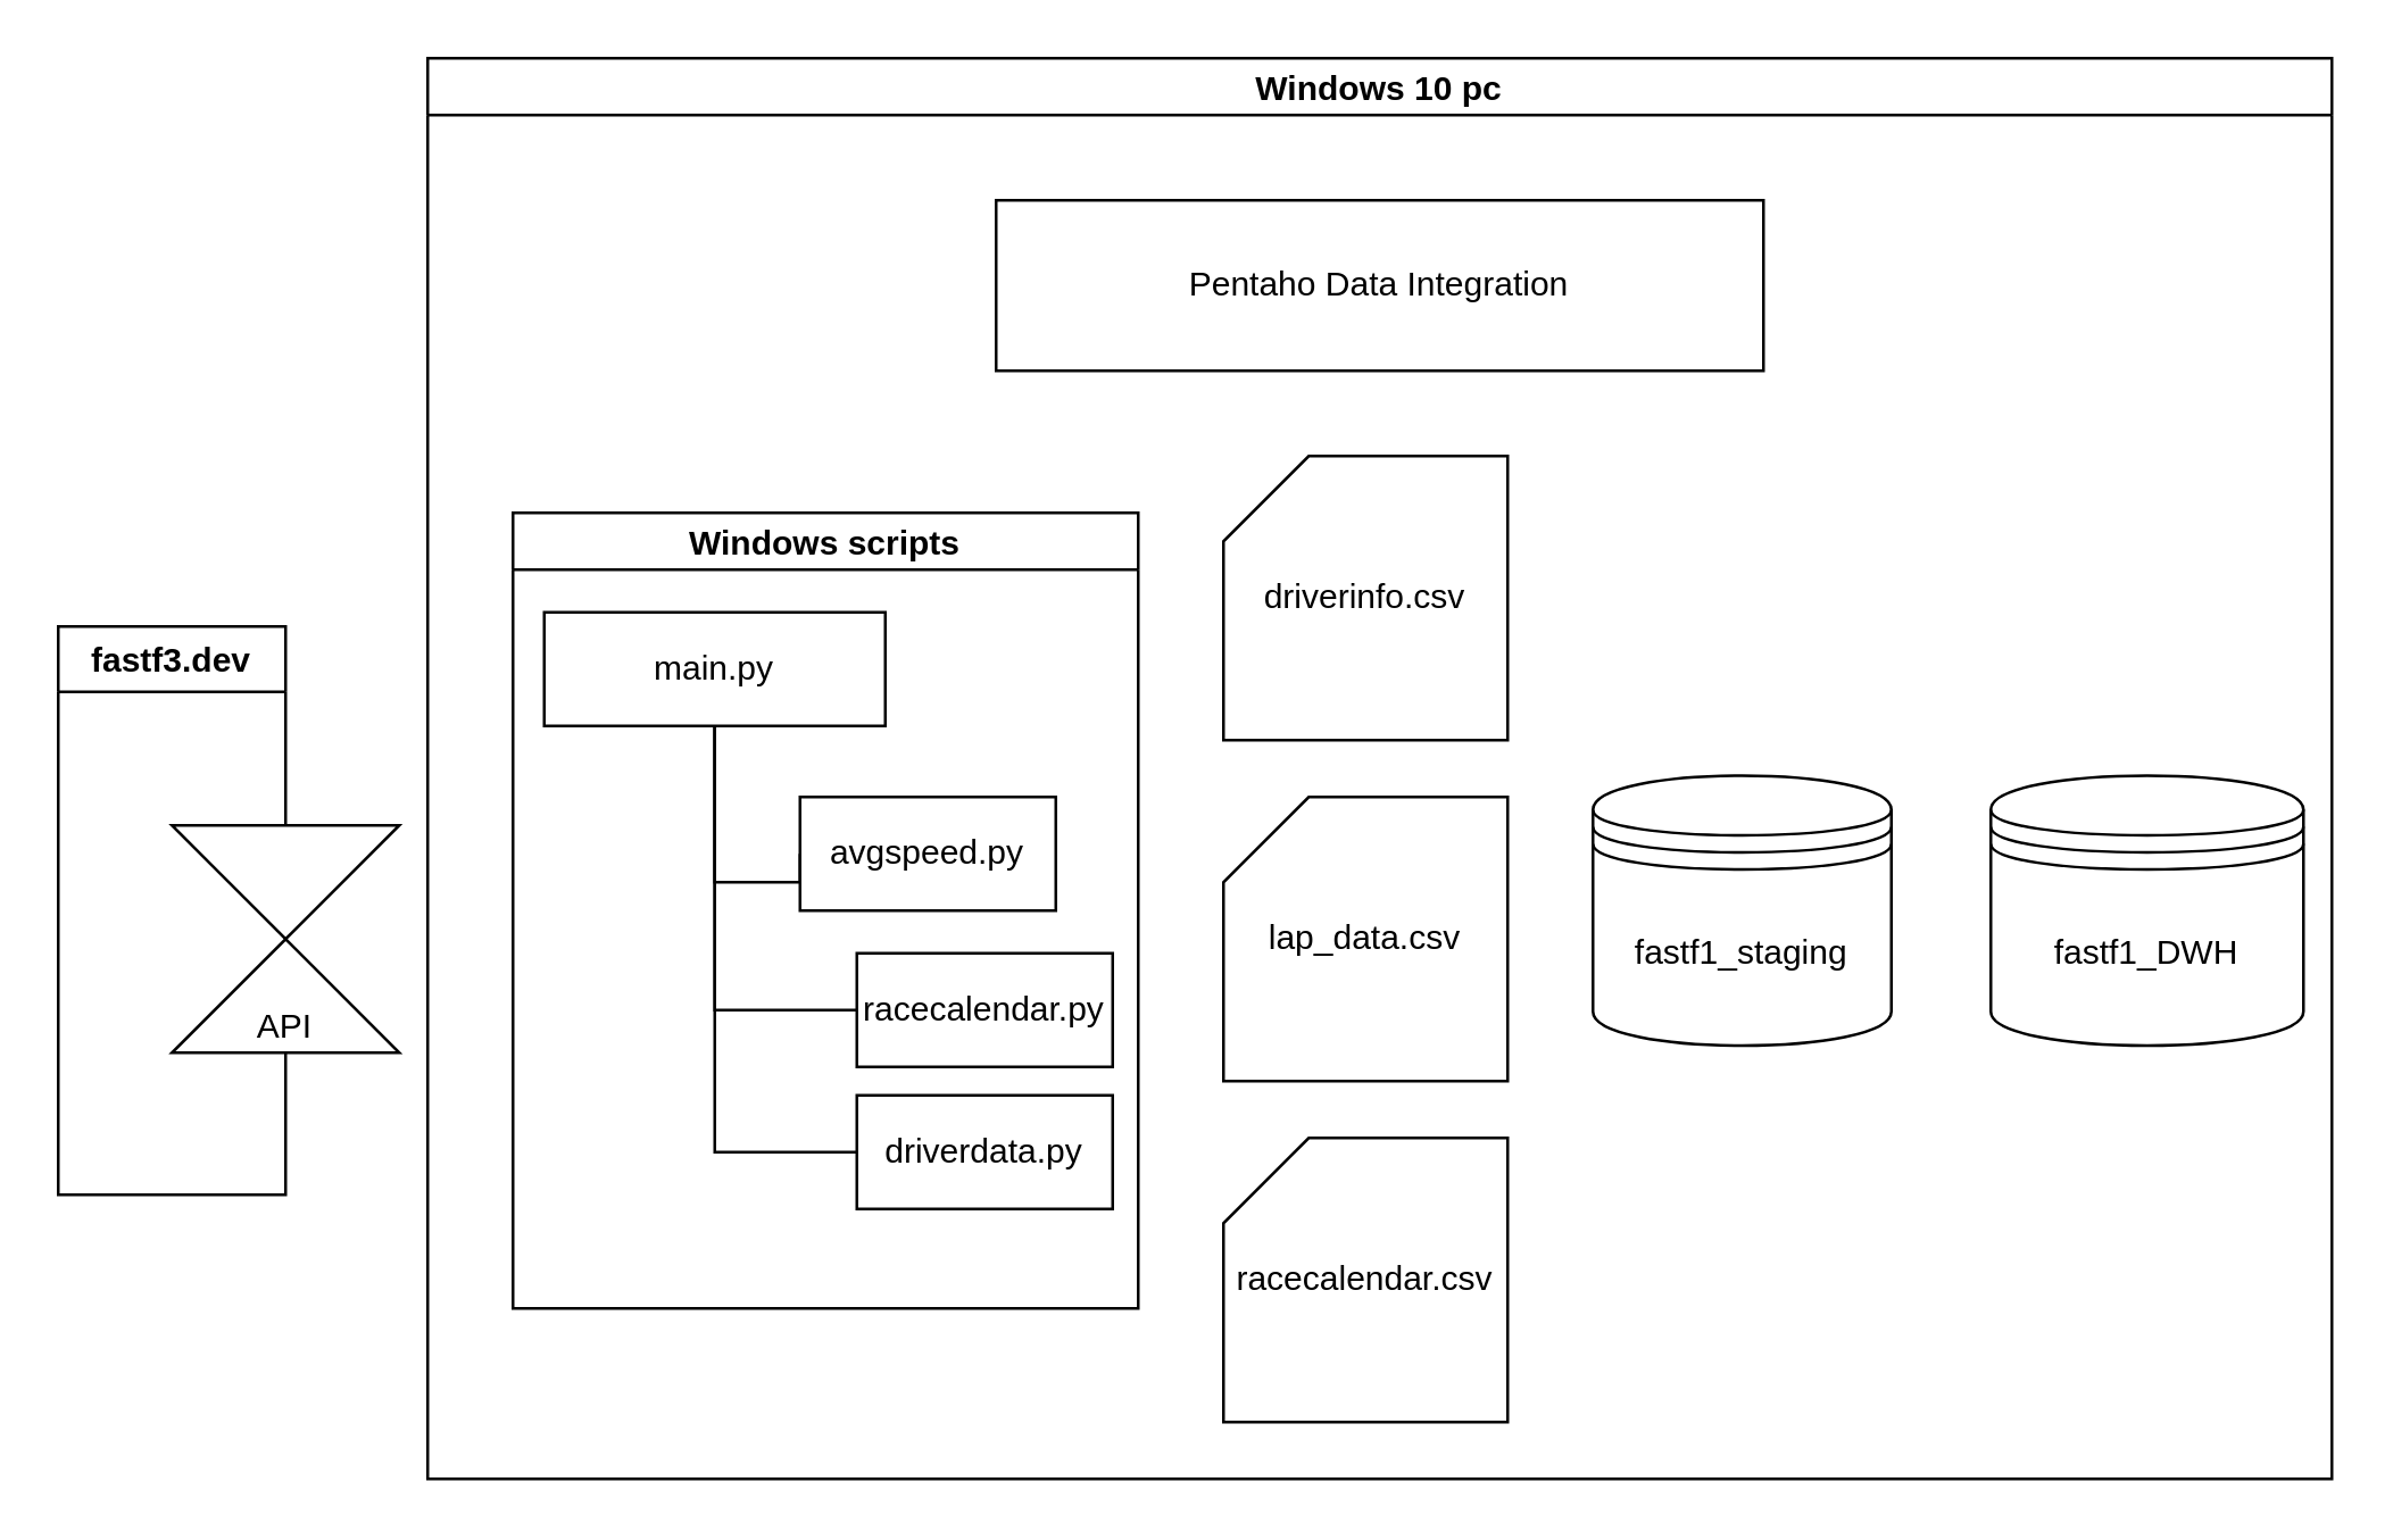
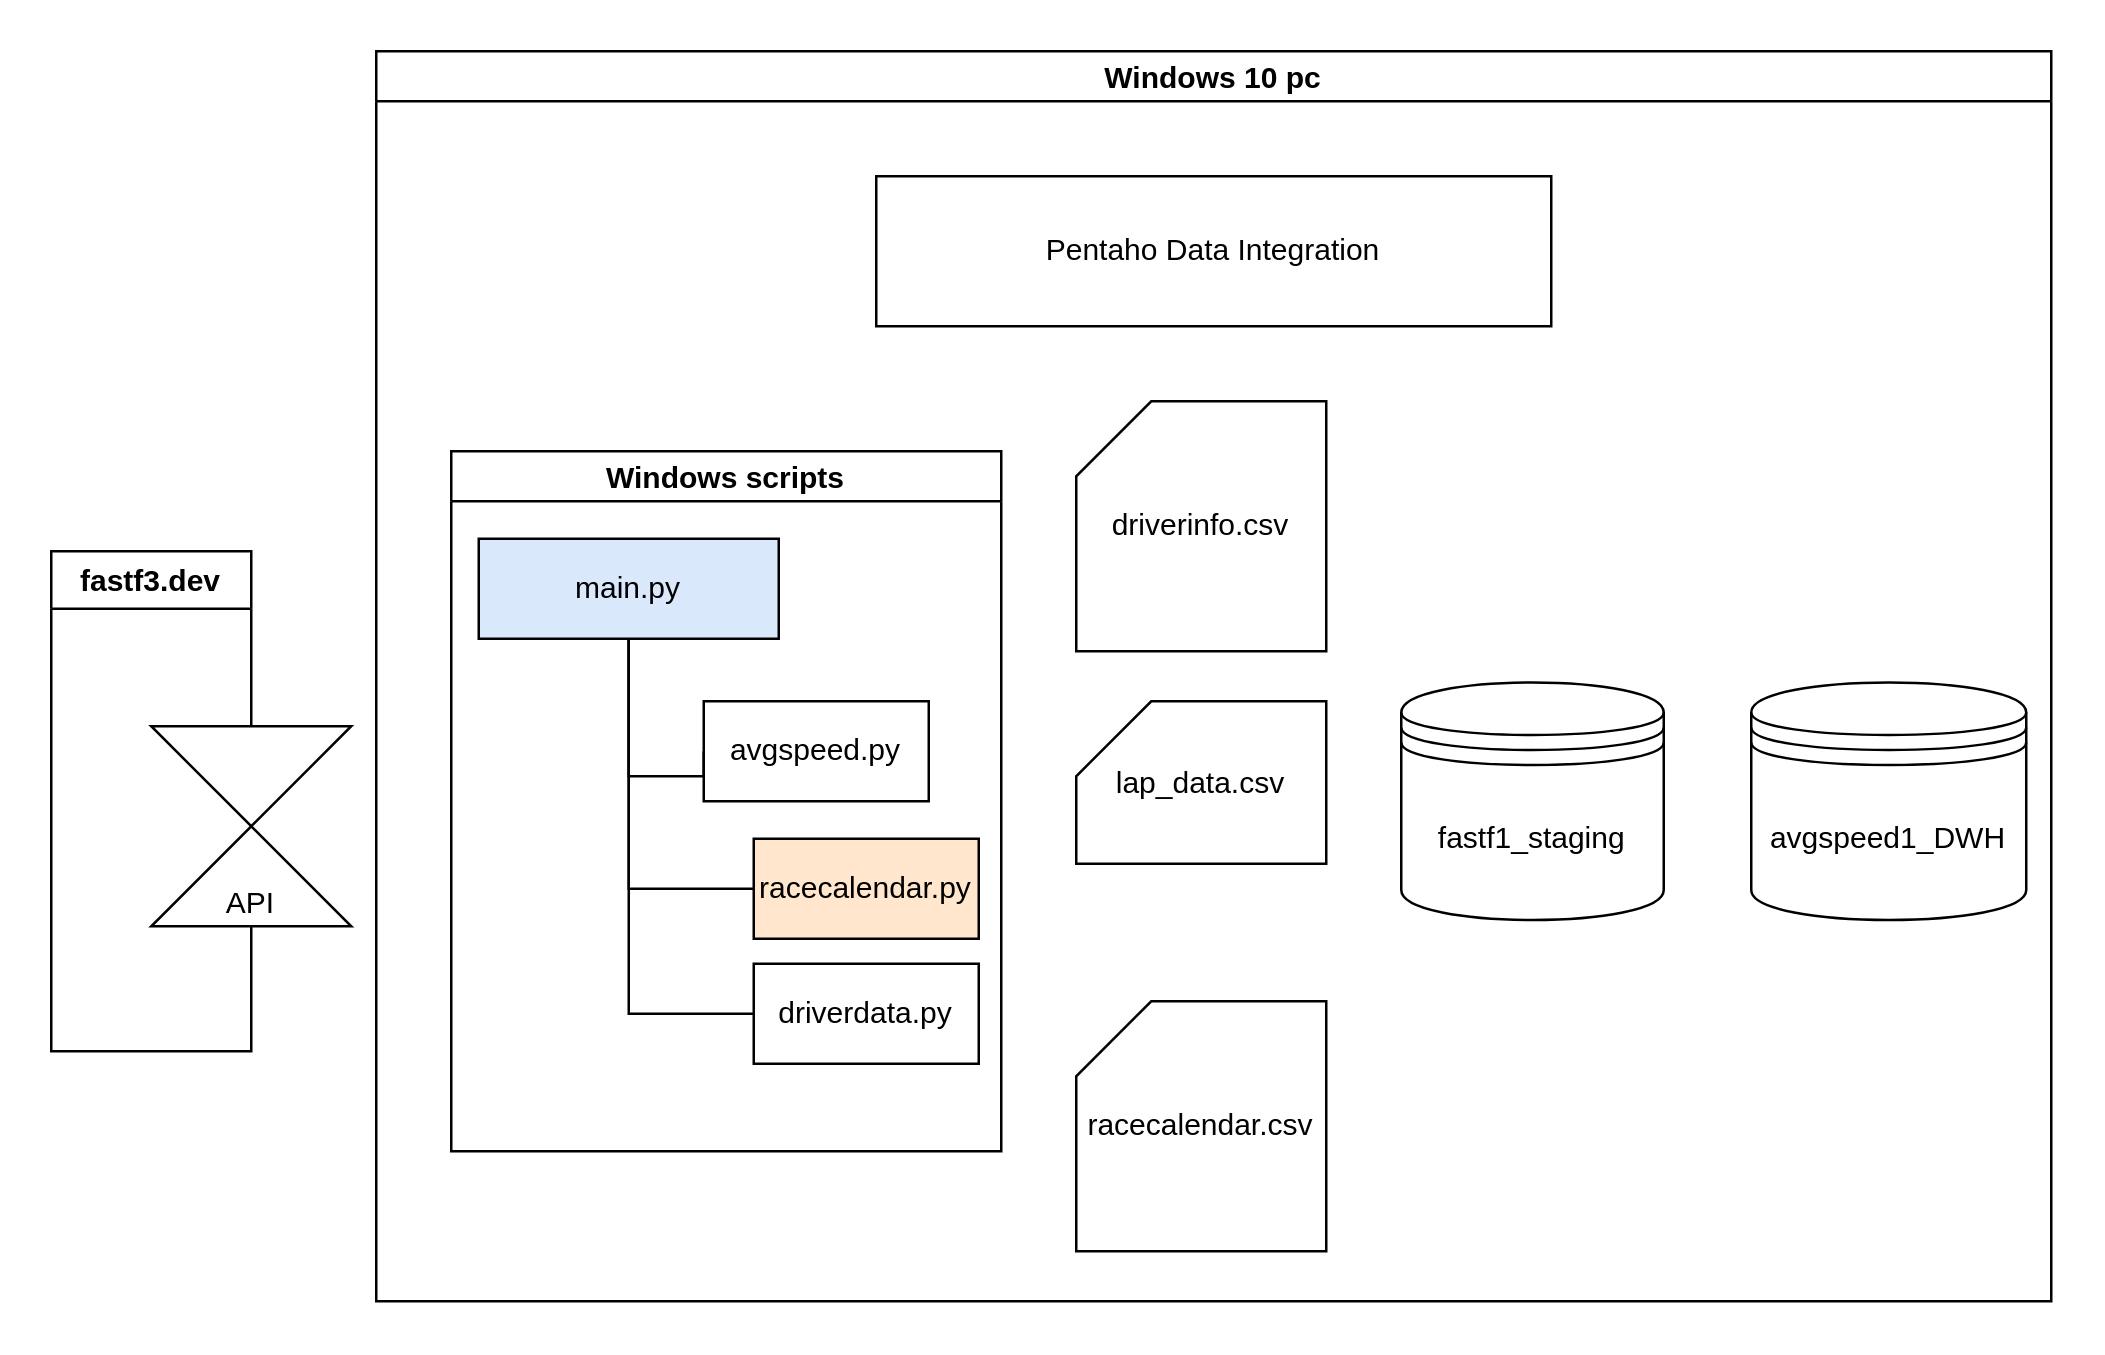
  <mxCell id="0" />
  <mxCell id="1" parent="0" />
  <mxCell id="2" value="Windows 10 pc" style="swimlane;startSize=20;horizontal=1;containerType=tree;" vertex="1" parent="1"><mxGeometry x="150" y="20" width="670" height="500" as="geometry" /></mxCell>
  <mxCell id="3" value="Windows scripts" style="swimlane;startSize=20;horizontal=1;containerType=tree;" vertex="1" parent="2"><mxGeometry x="30" y="160" width="220" height="280" as="geometry" /></mxCell>
  <mxCell id="4" value="" style="edgeStyle=elbowEdgeStyle;elbow=vertical;sourcePerimeterSpacing=0;targetPerimeterSpacing=0;startArrow=none;endArrow=none;rounded=0;curved=0;entryX=0;entryY=0.5;entryDx=0;entryDy=0;" edge="1" parent="3" source="5" target="6"><mxGeometry relative="1" as="geometry"><Array as="points"><mxPoint x="71" y="130" /></Array></mxGeometry></mxCell>
- <mxCell id="5" value="main.py" style="whiteSpace=wrap;html=1;treeFolding=1;treeMoving=1;newEdgeStyle={&quot;edgeStyle&quot;:&quot;elbowEdgeStyle&quot;,&quot;startArrow&quot;:&quot;none&quot;,&quot;endArrow&quot;:&quot;none&quot;};" vertex="1" parent="3"><mxGeometry x="11" y="35" width="120" height="40" as="geometry" /></mxCell>
+ <mxCell id="5" value="main.py" style="whiteSpace=wrap;html=1;treeFolding=1;treeMoving=1;newEdgeStyle={&quot;edgeStyle&quot;:&quot;elbowEdgeStyle&quot;,&quot;startArrow&quot;:&quot;none&quot;,&quot;endArrow&quot;:&quot;none&quot;};fillColor=#dae8fc;" vertex="1" parent="3"><mxGeometry x="11" y="35" width="120" height="40" as="geometry" /></mxCell>
  <mxCell id="6" value="avgspeed.py" style="whiteSpace=wrap;html=1;treeFolding=1;treeMoving=1;newEdgeStyle={&quot;edgeStyle&quot;:&quot;elbowEdgeStyle&quot;,&quot;startArrow&quot;:&quot;none&quot;,&quot;endArrow&quot;:&quot;none&quot;};" vertex="1" parent="3"><mxGeometry x="101" y="100" width="90" height="40" as="geometry" /></mxCell>
- <mxCell id="7" value="racecalendar.py" style="whiteSpace=wrap;html=1;treeFolding=1;treeMoving=1;newEdgeStyle={&quot;edgeStyle&quot;:&quot;elbowEdgeStyle&quot;,&quot;startArrow&quot;:&quot;none&quot;,&quot;endArrow&quot;:&quot;none&quot;};" vertex="1" parent="3"><mxGeometry x="121" y="155" width="90" height="40" as="geometry" /></mxCell>
+ <mxCell id="7" value="racecalendar.py" style="whiteSpace=wrap;html=1;treeFolding=1;treeMoving=1;newEdgeStyle={&quot;edgeStyle&quot;:&quot;elbowEdgeStyle&quot;,&quot;startArrow&quot;:&quot;none&quot;,&quot;endArrow&quot;:&quot;none&quot;};fillColor=#ffe6cc;" vertex="1" parent="3"><mxGeometry x="121" y="155" width="90" height="40" as="geometry" /></mxCell>
  <mxCell id="8" value="" style="edgeStyle=elbowEdgeStyle;elbow=vertical;sourcePerimeterSpacing=0;targetPerimeterSpacing=0;startArrow=none;endArrow=none;rounded=0;curved=0;entryX=0;entryY=0.5;entryDx=0;entryDy=0;" edge="1" parent="3" source="5" target="7"><mxGeometry relative="1" as="geometry"><mxPoint x="181" y="100" as="sourcePoint" /><mxPoint x="181" y="140" as="targetPoint" /><Array as="points"><mxPoint x="71" y="175" /></Array></mxGeometry></mxCell>
  <mxCell id="9" value="driverdata.py" style="whiteSpace=wrap;html=1;treeFolding=1;treeMoving=1;newEdgeStyle={&quot;edgeStyle&quot;:&quot;elbowEdgeStyle&quot;,&quot;startArrow&quot;:&quot;none&quot;,&quot;endArrow&quot;:&quot;none&quot;};" vertex="1" parent="3"><mxGeometry x="121" y="205" width="90" height="40" as="geometry" /></mxCell>
  <mxCell id="10" value="" style="edgeStyle=elbowEdgeStyle;elbow=vertical;sourcePerimeterSpacing=0;targetPerimeterSpacing=0;startArrow=none;endArrow=none;rounded=0;curved=0;entryX=0;entryY=0.5;entryDx=0;entryDy=0;exitX=0.5;exitY=1;exitDx=0;exitDy=0;" edge="1" parent="3" source="5" target="9"><mxGeometry relative="1" as="geometry"><mxPoint x="181" y="100" as="sourcePoint" /><mxPoint x="291" y="180" as="targetPoint" /><Array as="points"><mxPoint x="101" y="225" /></Array></mxGeometry></mxCell>
  <mxCell id="11" value="fastf1_staging" style="shape=datastore;whiteSpace=wrap;html=1;" vertex="1" parent="2"><mxGeometry x="410" y="252.5" width="105" height="95" as="geometry" /></mxCell>
  <mxCell id="12" value="" style="edgeStyle=none;html=1;strokeColor=none;endArrow=none;endFill=0;" edge="1" source="11" target="13" parent="2"><mxGeometry relative="1" as="geometry" /></mxCell>
- <mxCell id="13" value="fastf1_DWH" style="shape=datastore;whiteSpace=wrap;html=1;" vertex="1" parent="2"><mxGeometry x="550" y="252.5" width="110" height="95" as="geometry" /></mxCell>
+ <mxCell id="13" value="avgspeed1_DWH" style="shape=datastore;whiteSpace=wrap;html=1;" vertex="1" parent="2"><mxGeometry x="550" y="252.5" width="110" height="95" as="geometry" /></mxCell>
  <mxCell id="14" value="Pentaho Data Integration" style="rounded=0;whiteSpace=wrap;html=1;" vertex="1" parent="2"><mxGeometry x="200" y="50" width="270" height="60" as="geometry" /></mxCell>
  <mxCell id="15" value="driverinfo.csv" style="shape=card;whiteSpace=wrap;html=1;" vertex="1" parent="2"><mxGeometry x="280" y="140" width="100" height="100" as="geometry" /></mxCell>
- <mxCell id="16" value="lap_data.csv" style="shape=card;whiteSpace=wrap;html=1;" vertex="1" parent="2"><mxGeometry x="280" y="260" width="100" height="100" as="geometry" /></mxCell>
+ <mxCell id="16" value="lap_data.csv" style="shape=card;whiteSpace=wrap;html=1;" vertex="1" parent="2"><mxGeometry x="280" y="260" width="100" height="65" as="geometry" /></mxCell>
  <mxCell id="17" value="racecalendar.csv" style="shape=card;whiteSpace=wrap;html=1;" vertex="1" parent="2"><mxGeometry x="280" y="380" width="100" height="100" as="geometry" /></mxCell>
  <mxCell id="18" value="fastf3.dev" style="swimlane;" vertex="1" parent="1"><mxGeometry x="20" y="220" width="80" height="200" as="geometry" /></mxCell>
  <mxCell id="19" value="API" style="shape=collate;whiteSpace=wrap;html=1;verticalAlign=bottom;" vertex="1" parent="1"><mxGeometry x="60" y="290" width="80" height="80" as="geometry" /></mxCell>
